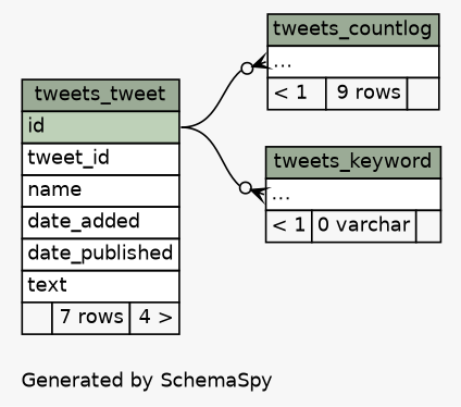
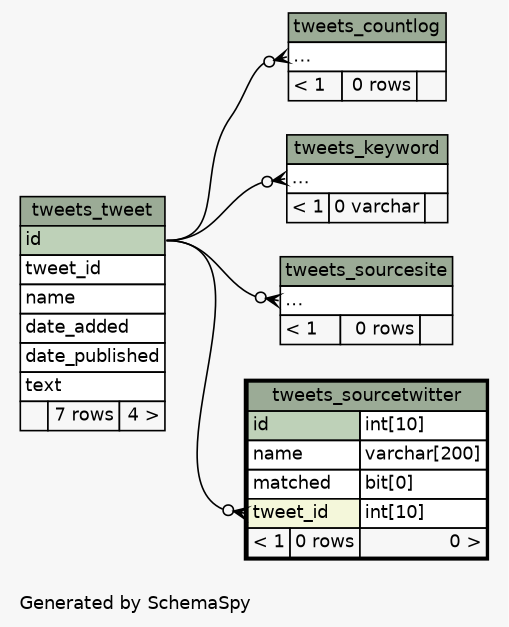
  digraph {
    bgcolor="#f7f7f7"
    fontname=Helvetica
    fontsize=11
    label="\nGenerated by SchemaSpy"
    labeljust=l
    nodesep=0.18
    rankdir=RL
    ranksep=0.46
    node [fontname=Helvetica fontsize=11 shape=plaintext]
    edge [arrowhead=none arrowsize=0.8 arrowtail=crowodot dir=back headport="id:e" tailport="elipses:w"]
-   n1 [label=<     <TABLE BORDER="0" CELLBORDER="1" CELLSPACING="0" BGCOLOR="#ffffff">       <TR><TD COLSPAN="3" BGCOLOR="#9bab96" ALIGN="CENTER">tweets_countlog</TD></TR>       <TR><TD PORT="elipses" COLSPAN="3" ALIGN="LEFT">...</TD></TR>       <TR><TD ALIGN="LEFT" BGCOLOR="#f7f7f7">&lt; 1</TD><TD ALIGN="RIGHT" BGCOLOR="#f7f7f7">9 rows</TD><TD ALIGN="RIGHT" BGCOLOR="#f7f7f7">  </TD></TR>     </TABLE>>]
+   n1 [label=<     <TABLE BORDER="0" CELLBORDER="1" CELLSPACING="0" BGCOLOR="#ffffff">       <TR><TD COLSPAN="3" BGCOLOR="#9bab96" ALIGN="CENTER">tweets_countlog</TD></TR>       <TR><TD PORT="elipses" COLSPAN="3" ALIGN="LEFT">...</TD></TR>       <TR><TD ALIGN="LEFT" BGCOLOR="#f7f7f7">&lt; 1</TD><TD ALIGN="RIGHT" BGCOLOR="#f7f7f7">0 rows</TD><TD ALIGN="RIGHT" BGCOLOR="#f7f7f7">  </TD></TR>     </TABLE>>]
    n2 [label=<     <TABLE BORDER="0" CELLBORDER="1" CELLSPACING="0" BGCOLOR="#ffffff">       <TR><TD COLSPAN="3" BGCOLOR="#9bab96" ALIGN="CENTER">tweets_tweet</TD></TR>       <TR><TD PORT="id" COLSPAN="3" BGCOLOR="#bed1b8" ALIGN="LEFT">id</TD></TR>       <TR><TD PORT="tweet_id" COLSPAN="3" ALIGN="LEFT">tweet_id</TD></TR>       <TR><TD PORT="name" COLSPAN="3" ALIGN="LEFT">name</TD></TR>       <TR><TD PORT="date_added" COLSPAN="3" ALIGN="LEFT">date_added</TD></TR>       <TR><TD PORT="date_published" COLSPAN="3" ALIGN="LEFT">date_published</TD></TR>       <TR><TD PORT="text" COLSPAN="3" ALIGN="LEFT">text</TD></TR>       <TR><TD ALIGN="LEFT" BGCOLOR="#f7f7f7">  </TD><TD ALIGN="RIGHT" BGCOLOR="#f7f7f7">7 rows</TD><TD ALIGN="RIGHT" BGCOLOR="#f7f7f7">4 &gt;</TD></TR>     </TABLE>>]
    n3 [label=<     <TABLE BORDER="0" CELLBORDER="1" CELLSPACING="0" BGCOLOR="#ffffff">       <TR><TD COLSPAN="3" BGCOLOR="#9bab96" ALIGN="CENTER">tweets_keyword</TD></TR>       <TR><TD PORT="elipses" COLSPAN="3" ALIGN="LEFT">...</TD></TR>       <TR><TD ALIGN="LEFT" BGCOLOR="#f7f7f7">&lt; 1</TD><TD ALIGN="RIGHT" BGCOLOR="#f7f7f7">0 varchar</TD><TD ALIGN="RIGHT" BGCOLOR="#f7f7f7">  </TD></TR>     </TABLE>>]
+   n4 [label=<     <TABLE BORDER="0" CELLBORDER="1" CELLSPACING="0" BGCOLOR="#ffffff">       <TR><TD COLSPAN="3" BGCOLOR="#9bab96" ALIGN="CENTER">tweets_sourcesite</TD></TR>       <TR><TD PORT="elipses" COLSPAN="3" ALIGN="LEFT">...</TD></TR>       <TR><TD ALIGN="LEFT" BGCOLOR="#f7f7f7">&lt; 1</TD><TD ALIGN="RIGHT" BGCOLOR="#f7f7f7">0 rows</TD><TD ALIGN="RIGHT" BGCOLOR="#f7f7f7">  </TD></TR>     </TABLE>>]
+   n5 [label=<     <TABLE BORDER="2" CELLBORDER="1" CELLSPACING="0" BGCOLOR="#ffffff">       <TR><TD COLSPAN="3" BGCOLOR="#9bab96" ALIGN="CENTER">tweets_sourcetwitter</TD></TR>       <TR><TD PORT="id" COLSPAN="2" BGCOLOR="#bed1b8" ALIGN="LEFT">id</TD><TD PORT="id.type" ALIGN="LEFT">int[10]</TD></TR>       <TR><TD PORT="name" COLSPAN="2" ALIGN="LEFT">name</TD><TD PORT="name.type" ALIGN="LEFT">varchar[200]</TD></TR>       <TR><TD PORT="matched" COLSPAN="2" ALIGN="LEFT">matched</TD><TD PORT="matched.type" ALIGN="LEFT">bit[0]</TD></TR>       <TR><TD PORT="tweet_id" COLSPAN="2" BGCOLOR="#f4f7da" ALIGN="LEFT">tweet_id</TD><TD PORT="tweet_id.type" ALIGN="LEFT">int[10]</TD></TR>       <TR><TD ALIGN="LEFT" BGCOLOR="#f7f7f7">&lt; 1</TD><TD ALIGN="RIGHT" BGCOLOR="#f7f7f7">0 rows</TD><TD ALIGN="RIGHT" BGCOLOR="#f7f7f7">0 &gt;</TD></TR>     </TABLE>>]
    n1 -> n2
    n3 -> n2
+   n4 -> n2
+   n5 -> n2 [tailport="tweet_id:w"]
  }
